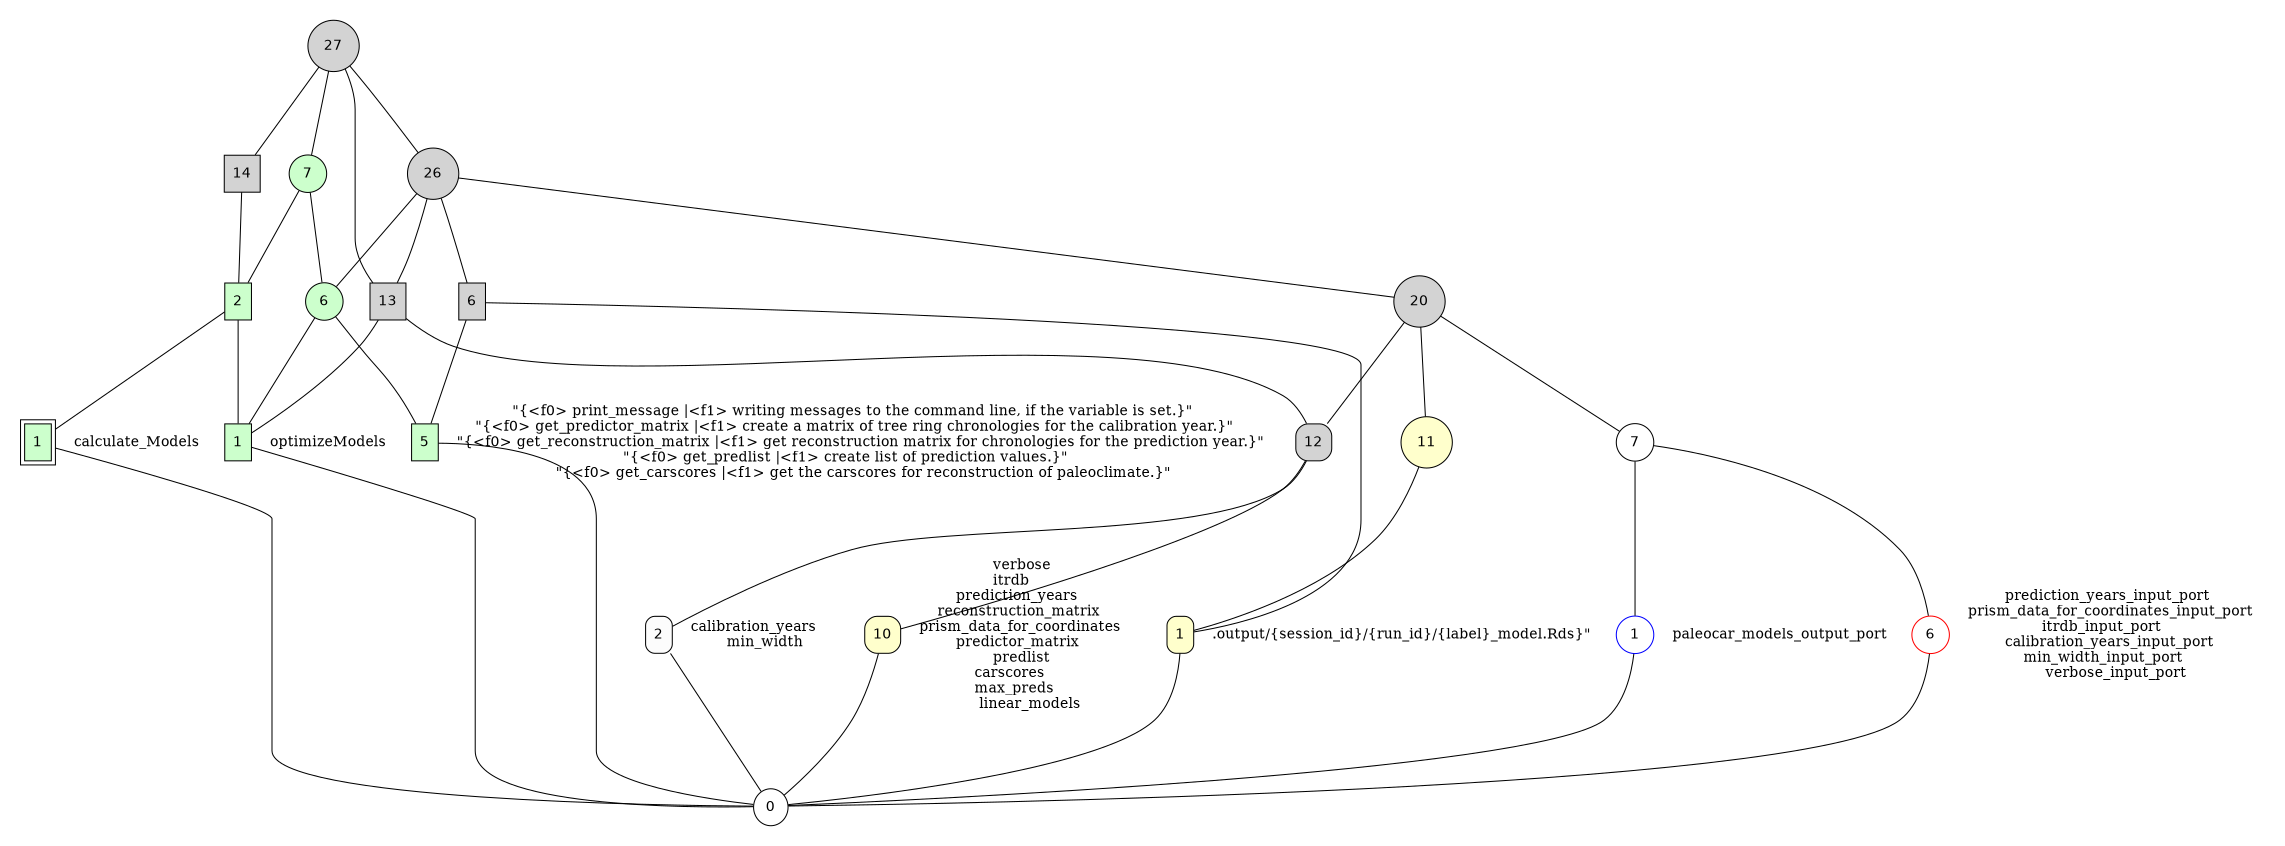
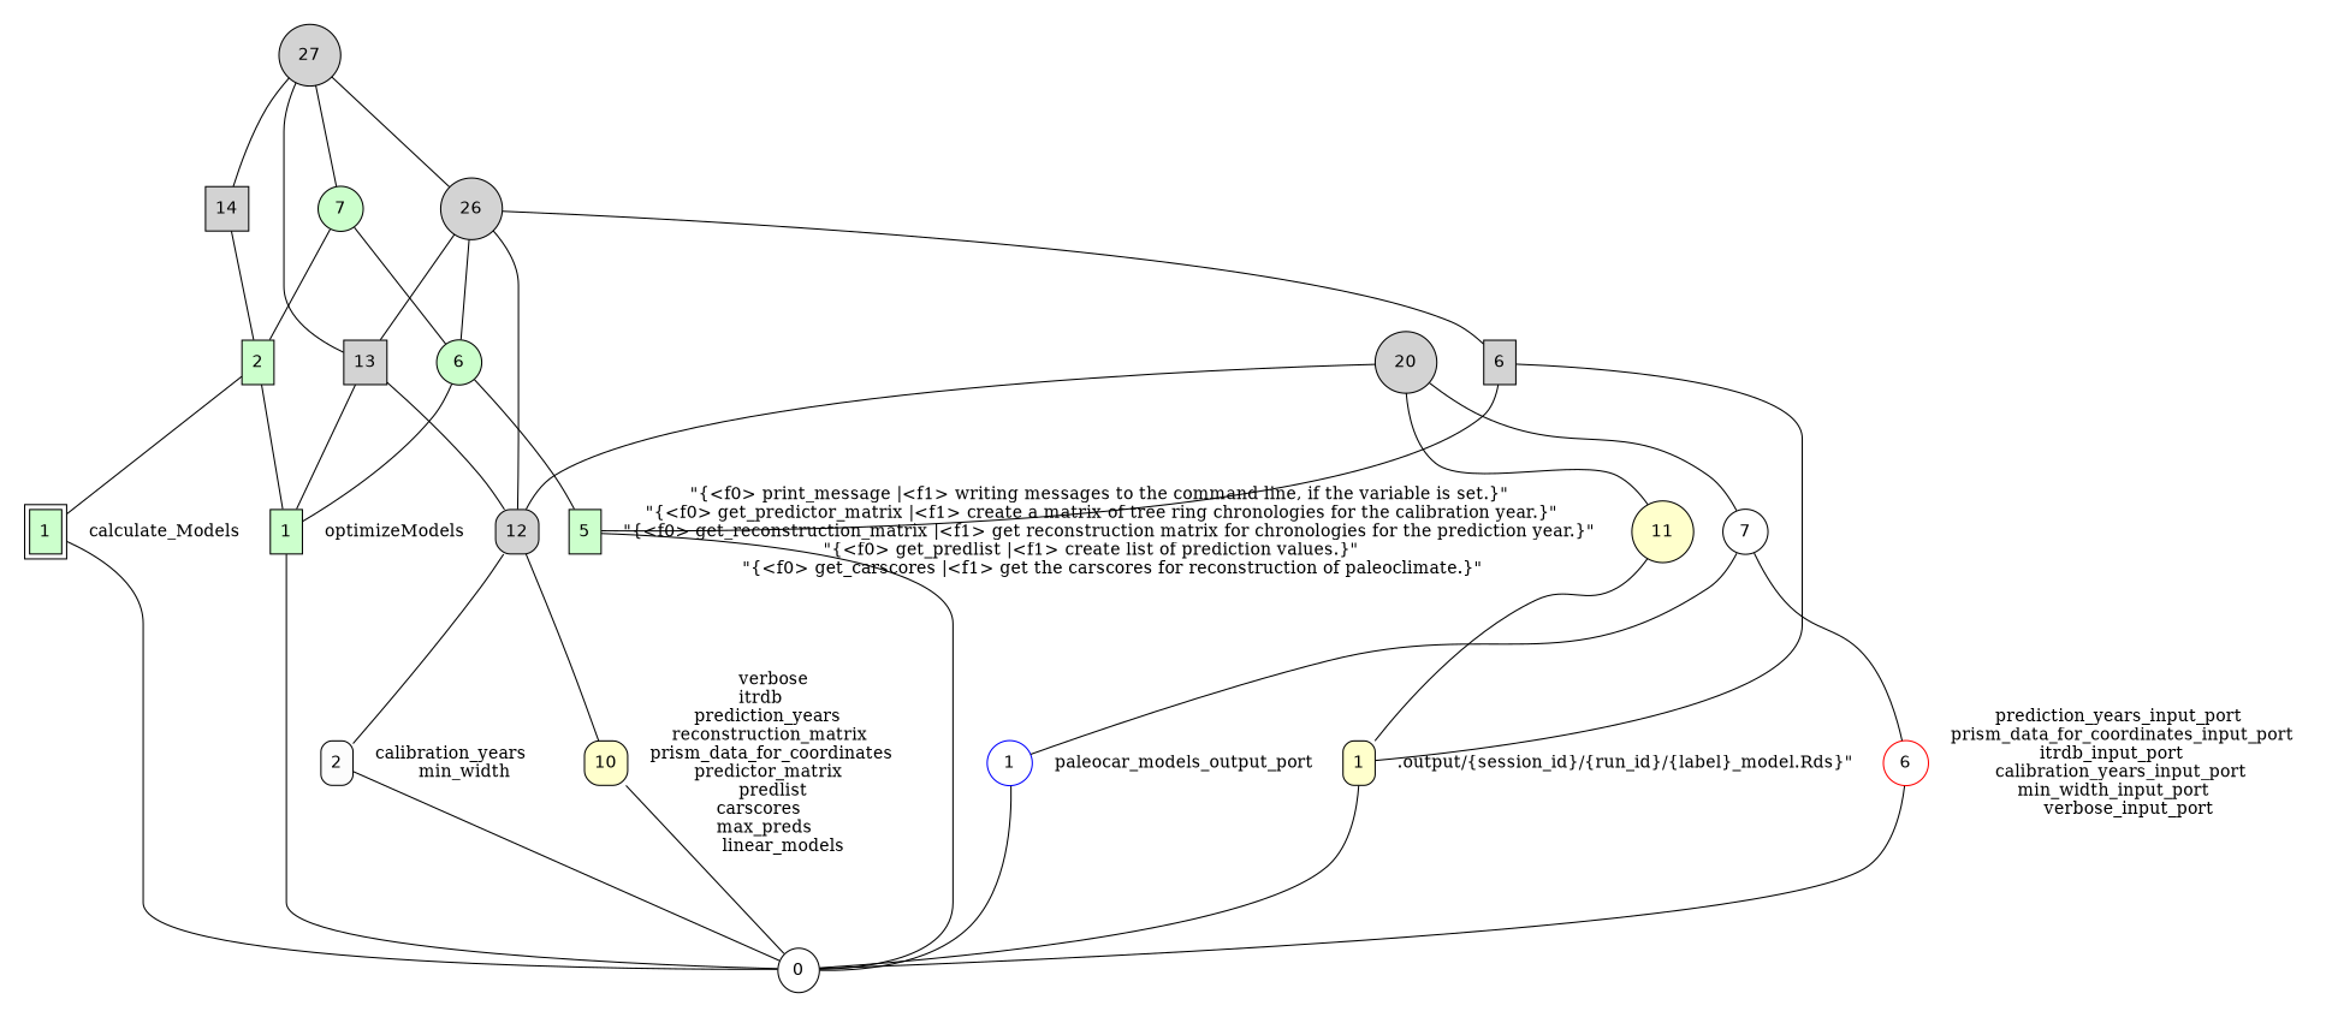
  digraph {
    node [fontname=Helvetica peripheries=1 shape=circle style=filled]
    edge [dir=none labeldistance=1.5 minlen=2]
    n1 [label=0 rankdir=LR width=0.2 peripheries="" shape="" style=""]
    n2 [fillcolor="#CCFFCC" label=1 shape=box width=.25]
    n3 [fillcolor="#CCFFCC" label=1 peripheries=2 shape=box width=.25]
    n4 [fillcolor="#FFFFCC" label=1 rankdir=LR shape=record style="rounded,filled" width=.25]
    n5 [color=blue fillcolor="#FFFFFF" label=1 style="rounded,filled" width=0.2]
    n6 [fillcolor="#CCFFCC" label=2 shape=box width=.25 peripheries=""]
    n7 [fillcolor="#FCFCFC" label=2 shape=box style="rounded,filled" width=.25]
    n8 [fillcolor="#CCFFCC" label=5 rankdir=LR shape=record width=.25]
    n9 [fillcolor="#CCFFCC" label=6 width=.25]
    n10 [label=6 rankdir=LR shape=record width=.25]
    n11 [color=red fillcolor="#FFFFFF" label=6 style="rounded,filled" width=0.2]
    n12 [fillcolor="#CCFFCC" label=7 width=.25 peripheries=""]
    n13 [fillcolor="#FFFFFF" label=7 style="rounded,filled" width=0.2]
    n14 [fillcolor="#FFFFCC" label=10 shape=box style="rounded,filled" width=.25]
    n15 [fillcolor="#FFFFCC" label=11 style="rounded,filled" width=.25]
    n16 [label=12 shape=box style="rounded,filled" width=.25]
    n17 [label=13 shape=box width=.25]
    n18 [label=14 shape=box width=.25 peripheries=""]
    n19 [label=20 style="rounded,filled" width=.25]
    n20 [label=26 width=.25]
    n21 [label=27 width=.25 peripheries=""]
    subgraph cluster_1 {
      color=transparent
      n1
    }
    subgraph cluster_2 {
      color=transparent
      n2
    }
    subgraph cluster_3 {
      color=transparent
      n3
    }
    subgraph cluster_4 {
      color=transparent
      n4
    }
    subgraph cluster_5 {
      color=transparent
      n5
    }
    subgraph cluster_6 {
      color=transparent
      n6
    }
    subgraph cluster_7 {
      color=transparent
      n7
    }
    subgraph cluster_8 {
      color=transparent
      n8
    }
    subgraph cluster_9 {
      color=transparent
      n9
    }
    subgraph cluster_10 {
      color=transparent
      n10
    }
    subgraph cluster_11 {
      color=transparent
      n11
    }
    subgraph cluster_12 {
      color=transparent
      n12
    }
    subgraph cluster_13 {
      color=transparent
      n13
    }
    subgraph cluster_14 {
      color=transparent
      n14
    }
    subgraph cluster_15 {
      color=transparent
      n15
    }
    subgraph cluster_16 {
      color=transparent
      n16
    }
    subgraph cluster_17 {
      color=transparent
      n17
    }
    subgraph cluster_18 {
      color=transparent
      n18
    }
    subgraph cluster_19 {
      color=transparent
      n19
    }
    subgraph cluster_20 {
      color=transparent
      n20
    }
    subgraph cluster_21 {
      color=transparent
      n21
    }
    n2 -> n1
    n2 -> n2 [color=transparent label=optimizeModels labelangle=270]
    n3 -> n1
    n3 -> n3 [color=transparent label=calculate_Models labelangle=270]
    n4 -> n1
    n4 -> n4 [color=transparent label=".output/\{session_id\}/\{run_id\}/\{label\}_model.Rds}\"" labelangle=270]
    n5 -> n1
    n5 -> n5 [color=transparent label=paleocar_models_output_port labelangle=270]
    n6 -> n2
    n6 -> n3
    n7 -> n1
    n7 -> n7 [color=transparent label="calibration_years	\nmin_width" labelangle=270]
    n8 -> n1
    n8 -> n8 [color=transparent label="\"{<f0> print_message |<f1> writing messages to the command line, if the variable is set.}\"	\n\"{<f0> get_predictor_matrix |<f1> create a matrix of tree ring chronologies for the calibration year.}\"	\n\"{<f0> get_reconstruction_matrix |<f1> get reconstruction matrix for chronologies for the prediction year.}\"	\n\"{<f0> get_predlist |<f1> create list of prediction values.}\"	\n\"{<f0> get_carscores |<f1> get the carscores for reconstruction of paleoclimate.}\"" labelangle=270]
    n9 -> n2
    n9 -> n8
    n10 -> n4
    n10 -> n8
    n11 -> n1
    n11 -> n11 [color=transparent label="prediction_years_input_port	\nprism_data_for_coordinates_input_port	\nitrdb_input_port	\ncalibration_years_input_port	\nmin_width_input_port	\nverbose_input_port" labelangle=270]
    n12 -> n6
    n12 -> n9
    n13 -> n5
    n13 -> n11
    n14 -> n1
    n14 -> n14 [color=transparent label="verbose	\nitrdb	\nprediction_years	\nreconstruction_matrix	\nprism_data_for_coordinates	\npredictor_matrix	\npredlist	\ncarscores	\nmax_preds	\nlinear_models" labelangle=270]
    n15 -> n4
    n16 -> n7
    n16 -> n14
    n17 -> n2
    n17 -> n16
    n18 -> n6
    n19 -> n13
    n19 -> n15
    n19 -> n16
    n20 -> n9
    n20 -> n10
    n20 -> n17
-   n20 -> n19
+   n20 -> n16
    n21 -> n12
    n21 -> n17
    n21 -> n18
    n21 -> n20
  }
